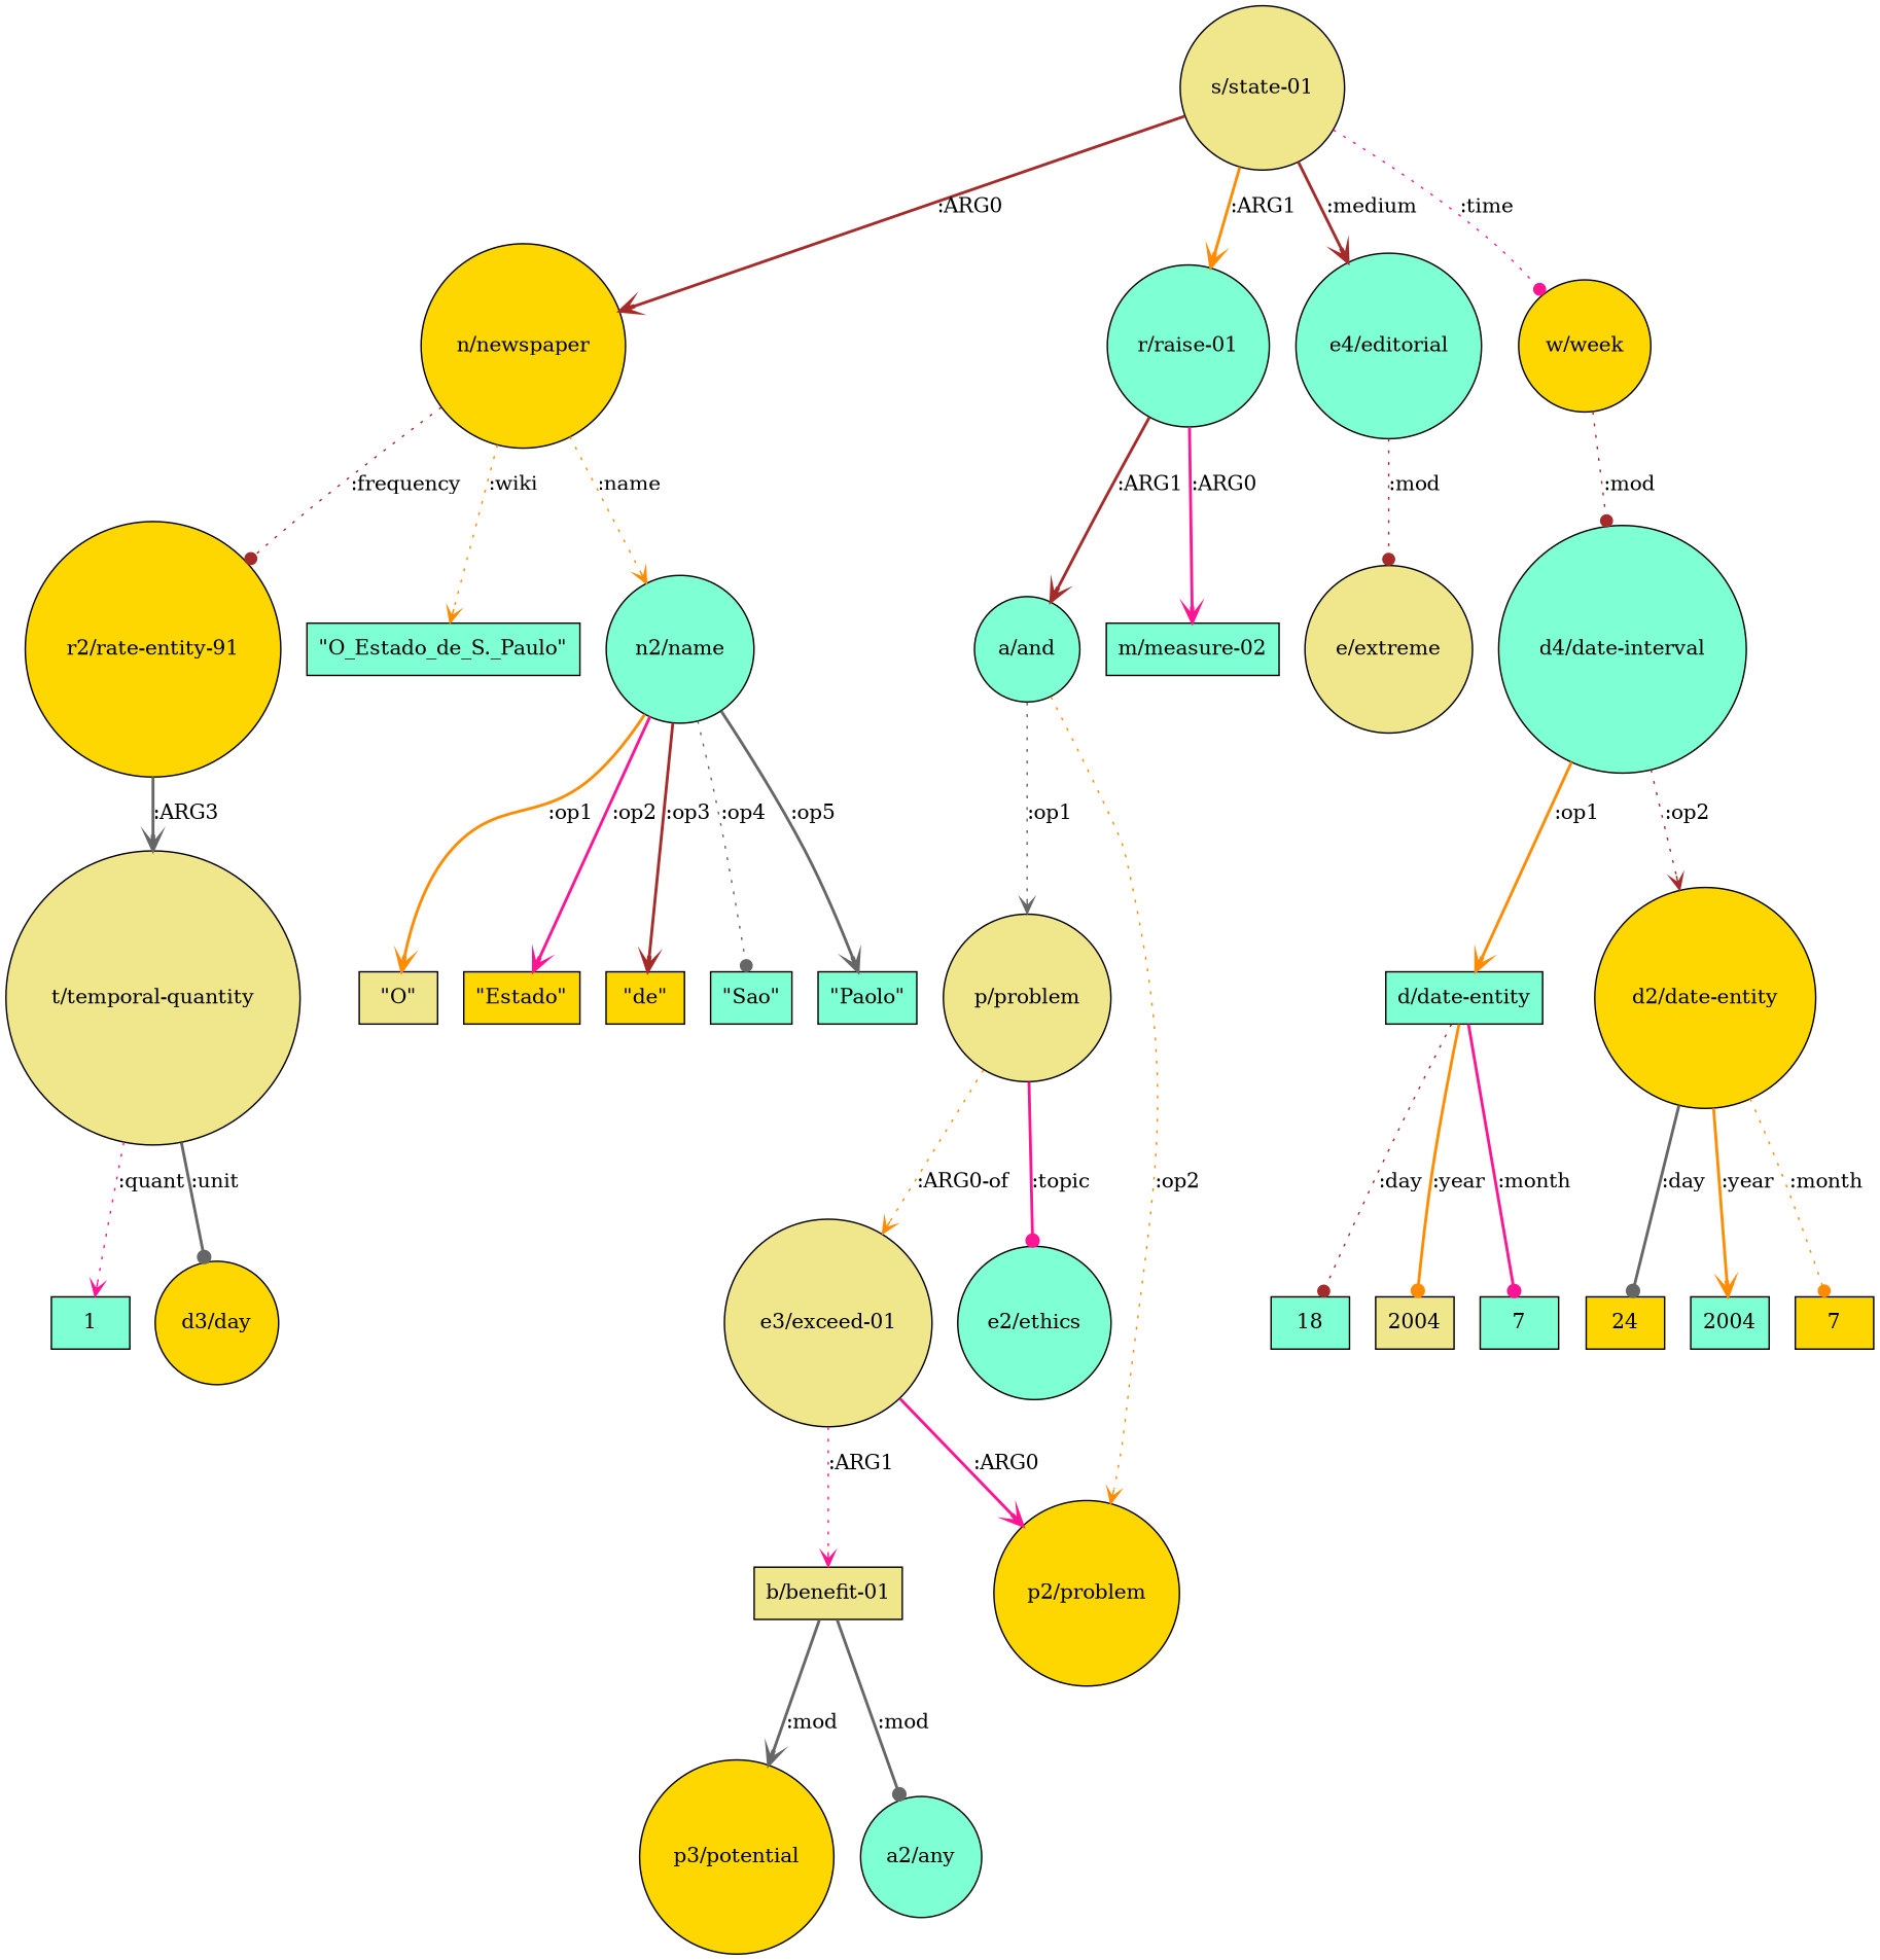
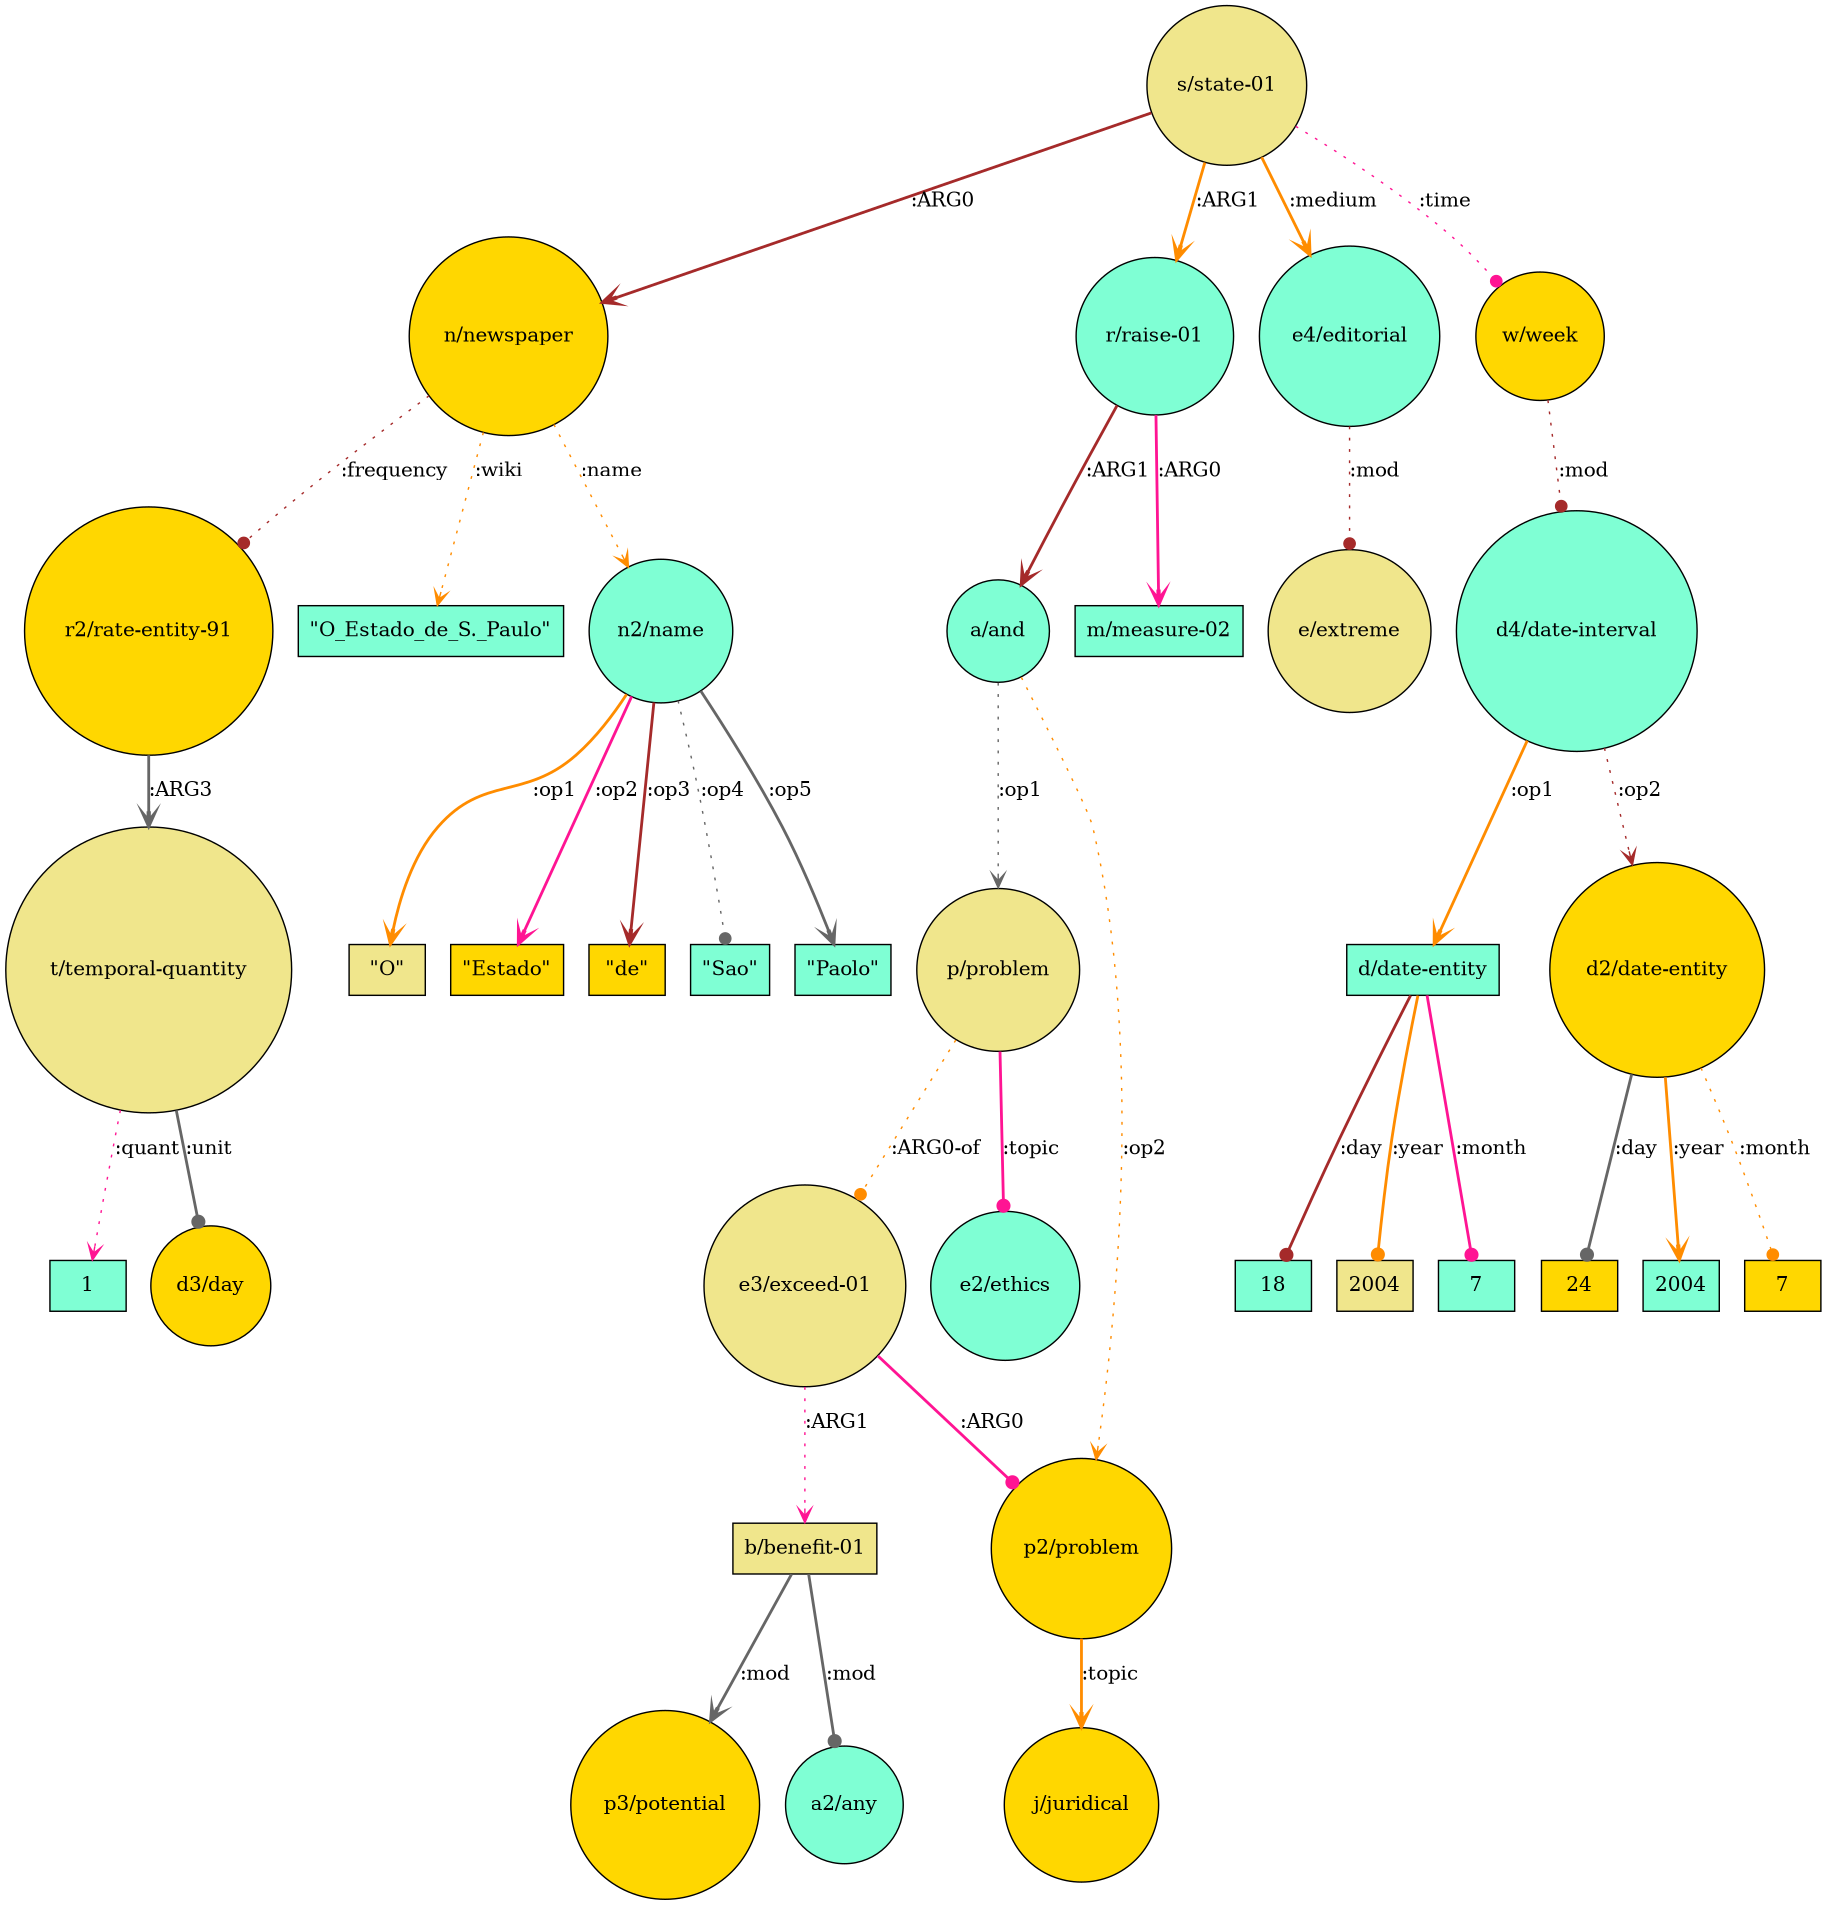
  digraph {
    rankdir=TB
    node [fillcolor=aquamarine shape=circle style=filled]
    edge [arrowhead=vee color=darkorange style=bold]
    n1 [fillcolor=khaki label="s/state-01"]
    n2 [fillcolor=gold label="n/newspaper"]
    n3 [label="r/raise-01"]
    n4 [label="e4/editorial"]
    n5 [fillcolor=gold label="w/week"]
    n6 [label="n2/name"]
    n7 [fillcolor=gold label="r2/rate-entity-91"]
    n8 [label="\"O_Estado_de_S._Paulo\"" shape=rectangle]
    n9 [label="m/measure-02" shape=box]
    n10 [label="a/and"]
    n11 [fillcolor=khaki label="e/extreme"]
    n12 [label="d4/date-interval"]
    n13 [fillcolor=khaki label="\"O\"" shape=rectangle]
    n14 [fillcolor=gold label="\"Estado\"" shape=rectangle]
    n15 [fillcolor=gold label="\"de\"" shape=rectangle]
    n16 [label="\"Sao\"" shape=rectangle]
    n17 [label="\"Paolo\"" shape=rectangle]
    n18 [fillcolor=khaki label="t/temporal-quantity"]
    n19 [fillcolor=gold label="d3/day"]
    n20 [label=1 shape=rectangle]
    n21 [fillcolor=khaki label="p/problem"]
    n22 [fillcolor=gold label="p2/problem"]
    n23 [label="e2/ethics"]
    n24 [fillcolor=khaki label="e3/exceed-01"]
+   n25 [fillcolor=gold label="j/juridical"]
    n26 [fillcolor=khaki label="b/benefit-01" shape=box]
    n27 [fillcolor=gold label="p3/potential"]
    n28 [label="a2/any"]
    n29 [label="d/date-entity" shape=box]
    n30 [fillcolor=gold label="d2/date-entity"]
    n31 [fillcolor=khaki label=2004 shape=rectangle]
    n32 [label=7 shape=rectangle]
    n33 [label=18 shape=rectangle]
    n34 [label=2004 shape=rectangle]
    n35 [fillcolor=gold label=7 shape=rectangle]
    n36 [fillcolor=gold label=24 shape=rectangle]
    n1 -> n2 [color=brown label=":ARG0"]
    n1 -> n3 [label=":ARG1"]
-   n1 -> n4 [color=brown label=":medium"]
+   n1 -> n4 [label=":medium"]
    n1 -> n5 [arrowhead=dot color=deeppink label=":time" style=dotted]
    n2 -> n6 [label=":name" style=dotted]
    n2 -> n7 [arrowhead=dot color=brown label=":frequency" style=dotted]
    n2 -> n8 [label=":wiki" style=dotted]
    n3 -> n9 [color=deeppink label=":ARG0"]
    n3 -> n10 [color=brown label=":ARG1"]
    n4 -> n11 [arrowhead=dot color=brown label=":mod" style=dotted]
    n5 -> n12 [arrowhead=dot color=brown label=":mod" style=dotted]
    n6 -> n13 [label=":op1"]
    n6 -> n14 [color=deeppink label=":op2"]
    n6 -> n15 [color=brown label=":op3"]
    n6 -> n16 [arrowhead=dot color=gray40 label=":op4" style=dotted]
    n6 -> n17 [color=gray40 label=":op5"]
    n7 -> n18 [color=gray40 label=":ARG3"]
    n10 -> n21 [color=gray40 label=":op1" style=dotted]
    n10 -> n22 [label=":op2" style=dotted]
    n12 -> n29 [label=":op1"]
    n12 -> n30 [color=brown label=":op2" style=dotted]
    n18 -> n19 [arrowhead=dot color=gray40 label=":unit"]
    n18 -> n20 [color=deeppink label=":quant" style=dotted]
    n21 -> n23 [arrowhead=dot color=deeppink label=":topic"]
-   n21 -> n24 [label=":ARG0-of" style=dotted]
-   n24 -> n22 [color=deeppink label=":ARG0"]
+   n21 -> n24 [arrowhead=dot label=":ARG0-of" style=dotted]
+   n22 -> n25 [label=":topic"]
+   n24 -> n22 [arrowhead=dot color=deeppink label=":ARG0"]
    n24 -> n26 [color=deeppink label=":ARG1" style=dotted]
    n26 -> n27 [color=gray40 label=":mod"]
    n26 -> n28 [arrowhead=dot color=gray40 label=":mod"]
    n29 -> n31 [arrowhead=dot label=":year"]
    n29 -> n32 [arrowhead=dot color=deeppink label=":month"]
-   n29 -> n33 [arrowhead=dot color=brown label=":day" style=dotted]
+   n29 -> n33 [arrowhead=dot color=brown label=":day"]
    n30 -> n34 [label=":year"]
    n30 -> n35 [arrowhead=dot label=":month" style=dotted]
    n30 -> n36 [arrowhead=dot color=gray40 label=":day"]
  }
